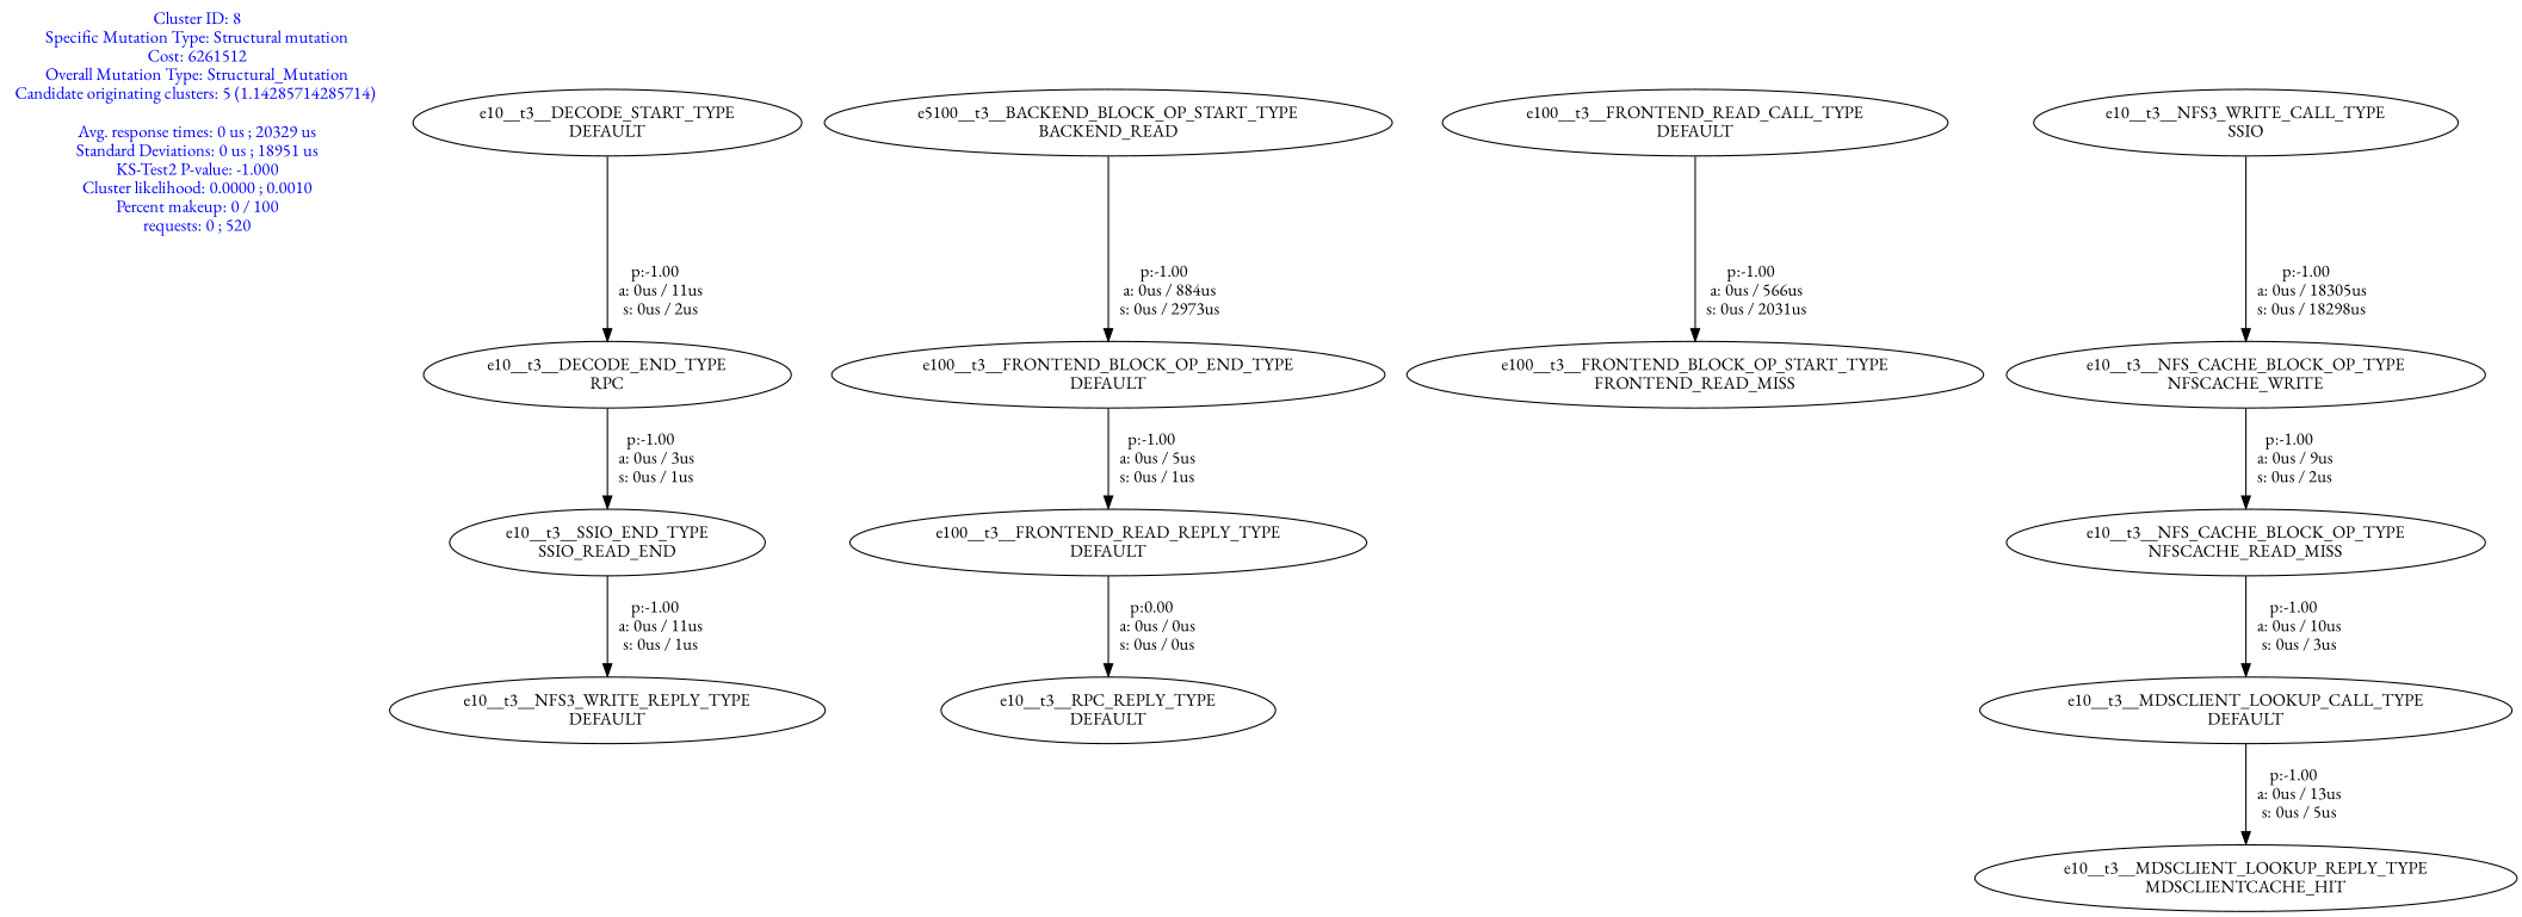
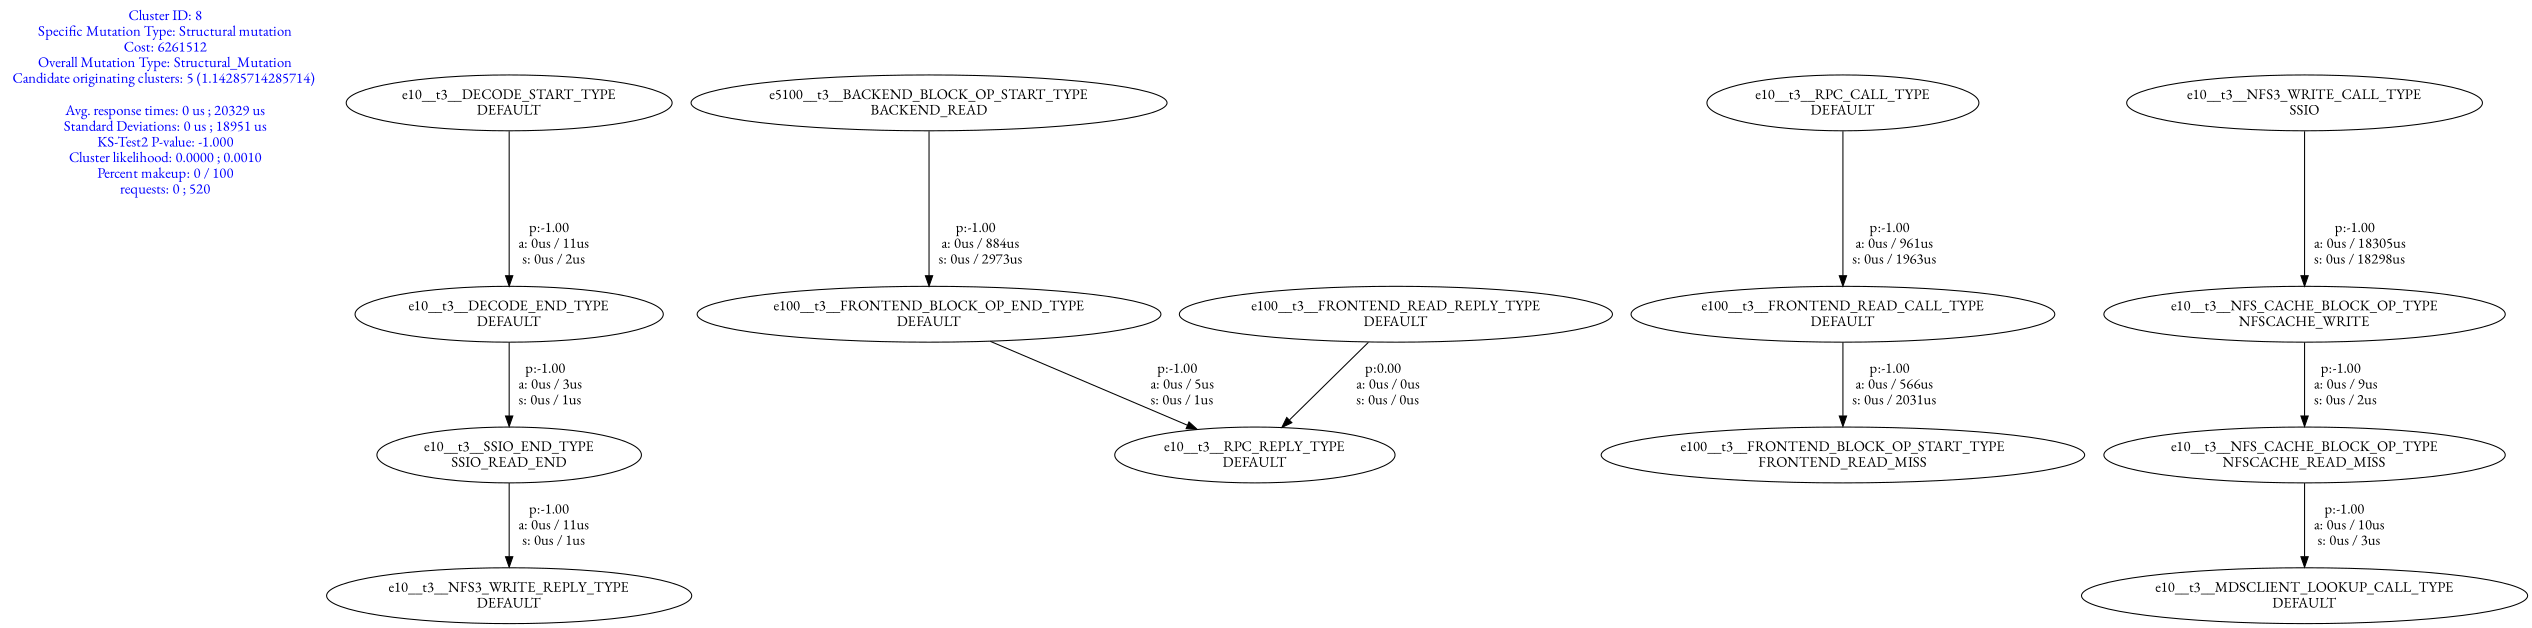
  digraph {
    fontname="EB Garamond"
    node [fontname="EB Garamond"]
    edge [color=black fontname="EB Garamond"]
    n1 [fontcolor=blue label="Cluster ID: 8\nSpecific Mutation Type: Structural mutation\nCost: 6261512\nOverall Mutation Type: Structural_Mutation\nCandidate originating clusters: 5 (1.14285714285714) \n\nAvg. response times: 0 us ; 20329 us\nStandard Deviations: 0 us ; 18951 us\nKS-Test2 P-value: -1.000\nCluster likelihood: 0.0000 ; 0.0010\nPercent makeup: 0 / 100\nrequests: 0 ; 520" shape=plaintext]
    n2 [label="e10__t3__DECODE_START_TYPE\nDEFAULT"]
-   n3 [label="e10__t3__DECODE_END_TYPE\nRPC"]
+   n3 [label="e10__t3__DECODE_END_TYPE\nDEFAULT"]
    n4 [label="e10__t3__SSIO_END_TYPE\nSSIO_READ_END"]
    n5 [label="e10__t3__NFS3_WRITE_REPLY_TYPE\nDEFAULT"]
    n6 [label="e10__t3__RPC_REPLY_TYPE\nDEFAULT"]
    n7 [label="e100__t3__FRONTEND_READ_CALL_TYPE\nDEFAULT"]
    n8 [label="e100__t3__FRONTEND_BLOCK_OP_START_TYPE\nFRONTEND_READ_MISS"]
    n9 [label="e5100__t3__BACKEND_BLOCK_OP_START_TYPE\nBACKEND_READ"]
    n10 [label="e100__t3__FRONTEND_BLOCK_OP_END_TYPE\nDEFAULT"]
    n11 [label="e100__t3__FRONTEND_READ_REPLY_TYPE\nDEFAULT"]
+   n12 [label="e10__t3__RPC_CALL_TYPE\nDEFAULT"]
    n13 [label="e10__t3__NFS3_WRITE_CALL_TYPE\nSSIO"]
    n14 [label="e10__t3__NFS_CACHE_BLOCK_OP_TYPE\nNFSCACHE_WRITE"]
    n15 [label="e10__t3__NFS_CACHE_BLOCK_OP_TYPE\nNFSCACHE_READ_MISS"]
    n16 [label="e10__t3__MDSCLIENT_LOOKUP_CALL_TYPE\nDEFAULT"]
-   n17 [label="e10__t3__MDSCLIENT_LOOKUP_REPLY_TYPE\nMDSCLIENTCACHE_HIT"]
    n2 -> n3 [label="p:-1.00\n   a: 0us / 11us\n   s: 0us / 2us"]
    n3 -> n4 [label="p:-1.00\n   a: 0us / 3us\n   s: 0us / 1us"]
    n4 -> n5 [label="p:-1.00\n   a: 0us / 11us\n   s: 0us / 1us"]
    n7 -> n8 [label="p:-1.00\n   a: 0us / 566us\n   s: 0us / 2031us"]
    n9 -> n10 [label="p:-1.00\n   a: 0us / 884us\n   s: 0us / 2973us"]
-   n10 -> n11 [label="p:-1.00\n   a: 0us / 5us\n   s: 0us / 1us"]
+   n10 -> n6 [label="p:-1.00\n   a: 0us / 5us\n   s: 0us / 1us"]
    n11 -> n6 [label="p:0.00\n   a: 0us / 0us\n   s: 0us / 0us"]
+   n12 -> n7 [label="p:-1.00\n   a: 0us / 961us\n   s: 0us / 1963us"]
    n13 -> n14 [label="p:-1.00\n   a: 0us / 18305us\n   s: 0us / 18298us"]
    n14 -> n15 [label="p:-1.00\n   a: 0us / 9us\n   s: 0us / 2us"]
    n15 -> n16 [label="p:-1.00\n   a: 0us / 10us\n   s: 0us / 3us"]
-   n16 -> n17 [label="p:-1.00\n   a: 0us / 13us\n   s: 0us / 5us"]
  }
